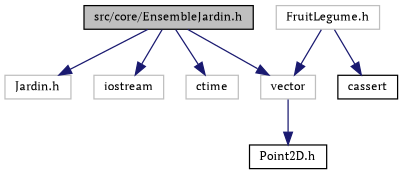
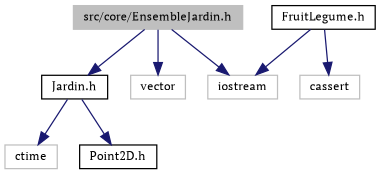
  digraph {
    fontname="PT Serif"
    node [color=black fillcolor=white fontname="PT Serif" fontsize=10 shape=record style=filled]
    edge [color=midnightblue fontname="PT Serif" fontsize=10 labelfontname=Helvetica labelfontsize=10 style=solid]
-   n1 [fillcolor=grey75 fontcolor=black height=0.2 label="src/core/EnsembleJardin.h" width=0.4]
-   n2 [color=grey75 height=0.2 label="Jardin.h" width=0.4]
+   n1 [color=grey75 fillcolor=grey75 fontcolor=black height=0.2 label="src/core/EnsembleJardin.h" width=0.4]
+   n2 [height=0.2 label="Jardin.h" width=0.4]
    n3 [color=grey75 height=0.2 label=iostream width=0.4]
    n4 [color=grey75 height=0.2 label=vector width=0.4]
    n5 [color=grey75 height=0.2 label=ctime width=0.4]
    n6 [height=0.2 label="Point2D.h" width=0.4]
-   n7 [color=grey75 height=0.2 label="FruitLegume.h" width=0.4]
-   n8 [height=0.2 label=cassert width=0.4]
+   n7 [height=0.2 label="FruitLegume.h" width=0.4]
+   n8 [color=grey75 height=0.2 label=cassert width=0.4]
    n1 -> n2
    n1 -> n3
    n1 -> n4
-   n1 -> n5
-   n4 -> n6
-   n7 -> n4
+   n2 -> n5
+   n2 -> n6
+   n7 -> n3
    n7 -> n8
  }
